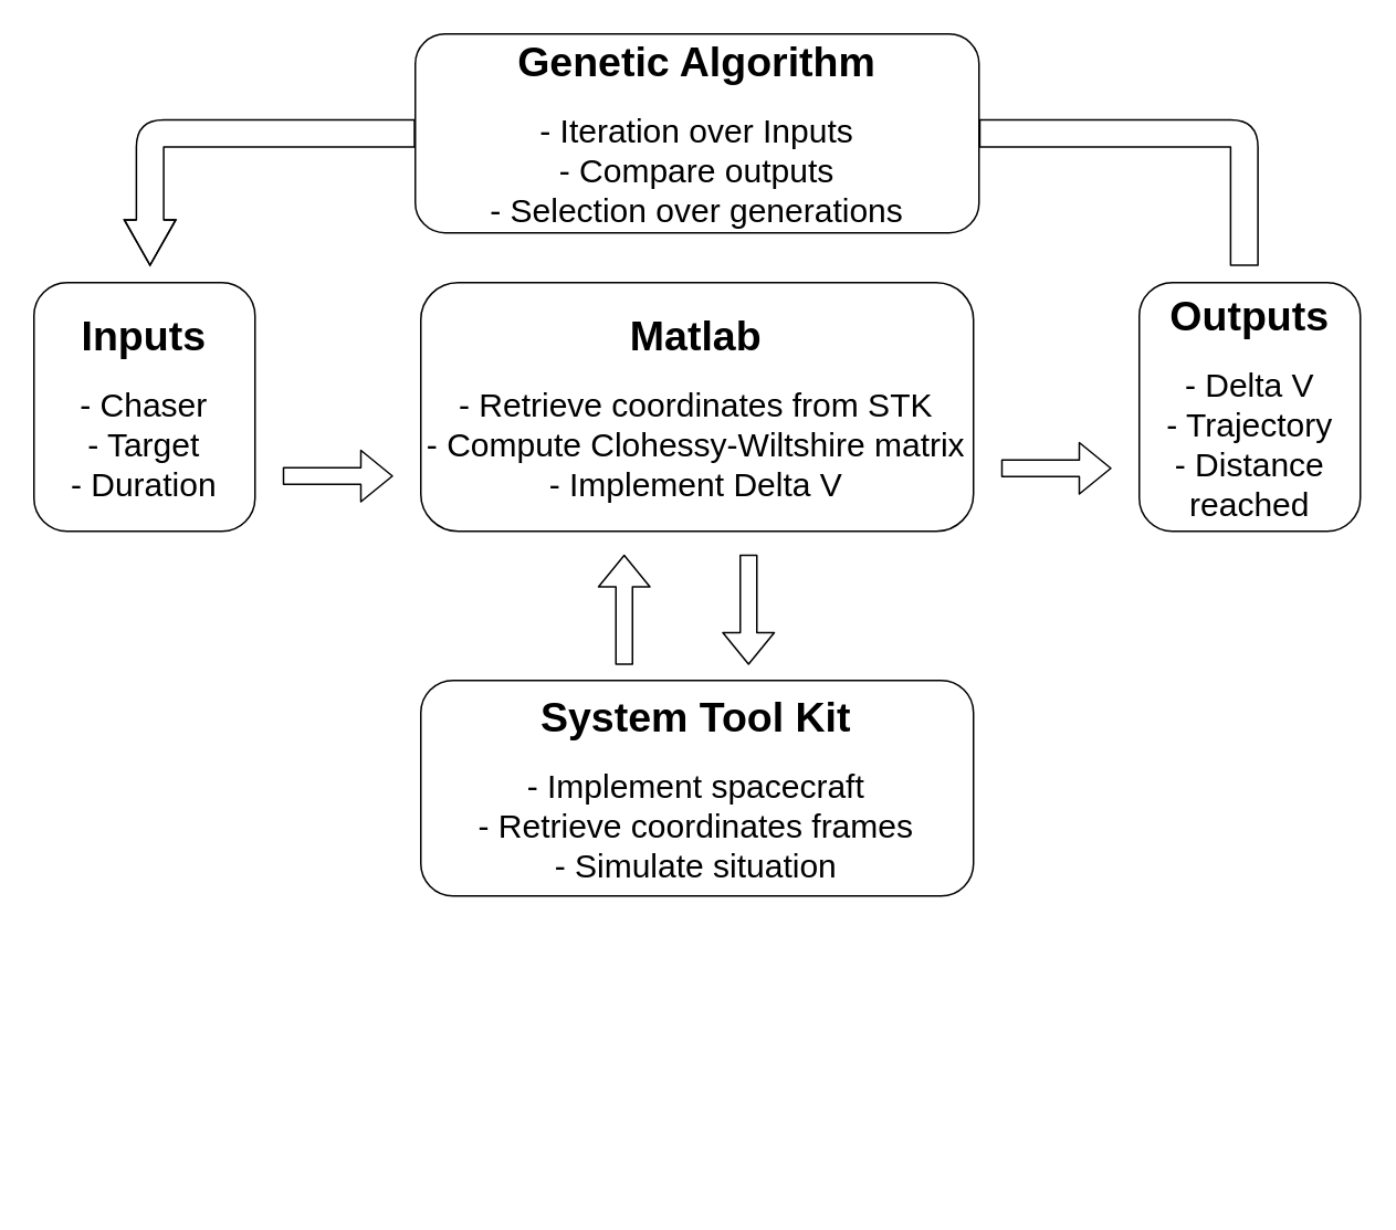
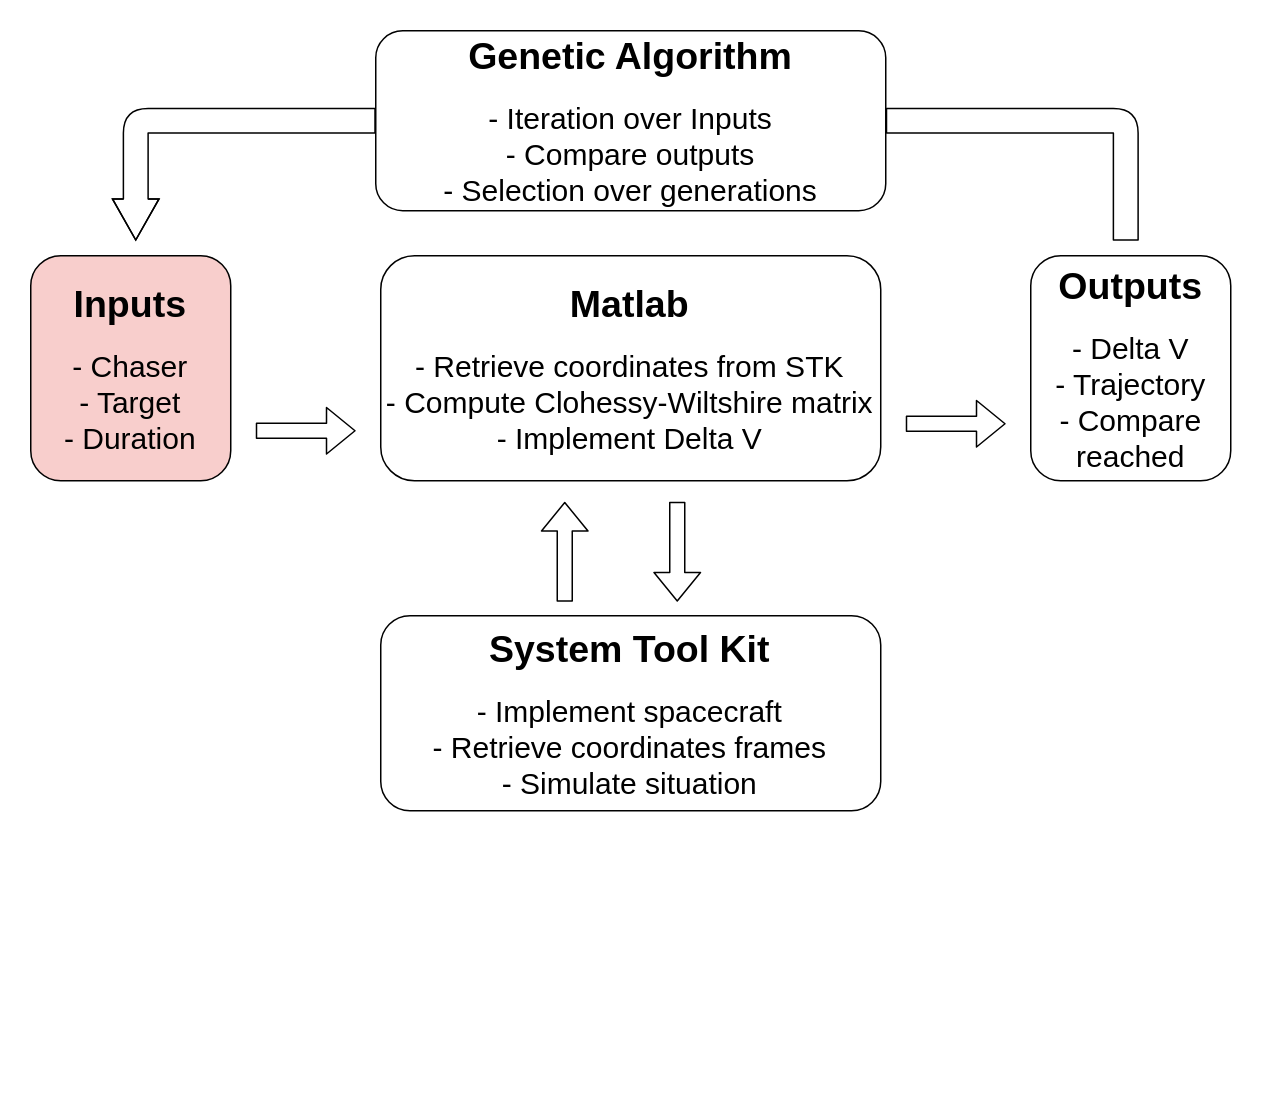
  <mxCell id="0" />
  <mxCell id="1" parent="0" />
  <mxCell id="2" value="" style="group" vertex="1" connectable="0" parent="1"><mxGeometry x="20" y="170" width="800" height="550" as="geometry" /></mxCell>
- <mxCell id="3" value="&lt;font&gt;&lt;b&gt;&lt;font style=&quot;font-size: 25px&quot;&gt;Inputs&lt;/font&gt;&lt;/b&gt;&lt;br&gt;&lt;br&gt;&lt;span style=&quot;font-size: 20px&quot;&gt;- Chaser&lt;/span&gt;&lt;br&gt;&lt;span style=&quot;font-size: 20px&quot;&gt;- Target&lt;/span&gt;&lt;br&gt;&lt;span style=&quot;font-size: 20px&quot;&gt;- Duration&lt;/span&gt;&lt;br&gt;&lt;/font&gt;" style="rounded=1;whiteSpace=wrap;html=1;" vertex="1" parent="2"><mxGeometry width="133.33" height="150" as="geometry" /></mxCell>
- <mxCell id="4" value="&lt;font&gt;&lt;b&gt;&lt;font style=&quot;font-size: 25px&quot;&gt;Outputs&lt;/font&gt;&lt;/b&gt;&lt;br&gt;&lt;br&gt;&lt;span style=&quot;font-size: 20px&quot;&gt;- Delta V&lt;/span&gt;&lt;br&gt;&lt;span style=&quot;font-size: 20px&quot;&gt;- Trajectory&lt;/span&gt;&lt;br&gt;&lt;span style=&quot;font-size: 20px&quot;&gt;- Distance reached&lt;/span&gt;&lt;br&gt;&lt;/font&gt;" style="rounded=1;whiteSpace=wrap;html=1;" vertex="1" parent="2"><mxGeometry x="666.67" width="133.33" height="150" as="geometry" /></mxCell>
+ <mxCell id="3" value="&lt;font&gt;&lt;b&gt;&lt;font style=&quot;font-size: 25px&quot;&gt;Inputs&lt;/font&gt;&lt;/b&gt;&lt;br&gt;&lt;br&gt;&lt;span style=&quot;font-size: 20px&quot;&gt;- Chaser&lt;/span&gt;&lt;br&gt;&lt;span style=&quot;font-size: 20px&quot;&gt;- Target&lt;/span&gt;&lt;br&gt;&lt;span style=&quot;font-size: 20px&quot;&gt;- Duration&lt;/span&gt;&lt;br&gt;&lt;/font&gt;" style="rounded=1;whiteSpace=wrap;html=1;fillColor=#f8cecc;" vertex="1" parent="2"><mxGeometry width="133.33" height="150" as="geometry" /></mxCell>
+ <mxCell id="4" value="&lt;font&gt;&lt;b&gt;&lt;font style=&quot;font-size: 25px&quot;&gt;Outputs&lt;/font&gt;&lt;/b&gt;&lt;br&gt;&lt;br&gt;&lt;span style=&quot;font-size: 20px&quot;&gt;- Delta V&lt;/span&gt;&lt;br&gt;&lt;span style=&quot;font-size: 20px&quot;&gt;- Trajectory&lt;/span&gt;&lt;br&gt;&lt;span style=&quot;font-size: 20px&quot;&gt;- Compare reached&lt;/span&gt;&lt;br&gt;&lt;/font&gt;" style="rounded=1;whiteSpace=wrap;html=1;" vertex="1" parent="2"><mxGeometry x="666.67" width="133.33" height="150" as="geometry" /></mxCell>
  <mxCell id="5" value="&lt;font&gt;&lt;b&gt;&lt;font style=&quot;font-size: 25px&quot;&gt;Matlab&lt;/font&gt;&lt;/b&gt;&lt;br&gt;&lt;br&gt;&lt;span style=&quot;font-size: 20px&quot;&gt;- Retrieve coordinates from STK&lt;/span&gt;&lt;br&gt;&lt;span style=&quot;font-size: 20px&quot;&gt;- Compute Clohessy-Wiltshire matrix&lt;/span&gt;&lt;br&gt;&lt;span style=&quot;font-size: 20px&quot;&gt;- Implement Delta V&lt;/span&gt;&lt;br&gt;&lt;/font&gt;" style="rounded=1;whiteSpace=wrap;html=1;" vertex="1" parent="2"><mxGeometry x="233.33" width="333.33" height="150" as="geometry" /></mxCell>
  <mxCell id="6" value="&lt;font&gt;&lt;b&gt;&lt;font style=&quot;font-size: 25px&quot;&gt;System Tool Kit&lt;/font&gt;&lt;/b&gt;&lt;br&gt;&lt;br&gt;&lt;span style=&quot;font-size: 20px&quot;&gt;- Implement spacecraft&lt;/span&gt;&lt;br&gt;&lt;span style=&quot;font-size: 20px&quot;&gt;- Retrieve coordinates frames&lt;/span&gt;&lt;br&gt;&lt;span style=&quot;font-size: 20px&quot;&gt;- Simulate situation&lt;/span&gt;&lt;br&gt;&lt;/font&gt;" style="rounded=1;whiteSpace=wrap;html=1;" vertex="1" parent="2"><mxGeometry x="233.33" y="240" width="333.33" height="130" as="geometry" /></mxCell>
  <mxCell id="7" value="" style="shape=flexArrow;endArrow=classic;html=1;" edge="1" parent="2"><mxGeometry width="50" height="50" relative="1" as="geometry"><mxPoint x="356.003" y="230.663" as="sourcePoint" /><mxPoint x="356.003" y="163.997" as="targetPoint" /></mxGeometry></mxCell>
  <mxCell id="8" value="" style="shape=flexArrow;endArrow=classic;html=1;" edge="1" parent="2"><mxGeometry width="50" height="50" relative="1" as="geometry"><mxPoint x="431.003" y="163.997" as="sourcePoint" /><mxPoint x="431.003" y="230.663" as="targetPoint" /></mxGeometry></mxCell>
  <mxCell id="9" value="" style="shape=flexArrow;endArrow=classic;html=1;" edge="1" parent="2"><mxGeometry width="50" height="50" relative="1" as="geometry"><mxPoint x="150" y="116.667" as="sourcePoint" /><mxPoint x="216.667" y="116.667" as="targetPoint" /></mxGeometry></mxCell>
  <mxCell id="10" value="" style="shape=flexArrow;endArrow=classic;html=1;" edge="1" parent="2"><mxGeometry width="50" height="50" relative="1" as="geometry"><mxPoint x="583.333" y="112.008" as="sourcePoint" /><mxPoint x="650" y="112.008" as="targetPoint" /></mxGeometry></mxCell>
  <mxCell id="11" value="" style="shape=flexArrow;endArrow=classic;html=1;endWidth=13.564;endSize=8.788;width=16.471;startArrow=none;" edge="1" parent="1" source="12"><mxGeometry width="50" height="50" relative="1" as="geometry"><mxPoint x="750" y="160" as="sourcePoint" /><mxPoint x="90" y="160" as="targetPoint" /><Array as="points"><mxPoint x="90" y="80" /></Array></mxGeometry></mxCell>
  <mxCell id="12" value="&lt;font&gt;&lt;b&gt;&lt;font style=&quot;font-size: 25px&quot;&gt;Genetic Algorithm&lt;/font&gt;&lt;/b&gt;&lt;br&gt;&lt;br&gt;&lt;span style=&quot;font-size: 20px&quot;&gt;- Iteration over Inputs&lt;/span&gt;&lt;br&gt;&lt;span style=&quot;font-size: 20px&quot;&gt;- Compare outputs&lt;/span&gt;&lt;br&gt;&lt;span style=&quot;font-size: 20px&quot;&gt;- Selection over generations&lt;/span&gt;&lt;br&gt;&lt;/font&gt;" style="rounded=1;whiteSpace=wrap;html=1;" vertex="1" parent="1"><mxGeometry x="250" y="20" width="340" height="120" as="geometry" /></mxCell>
  <mxCell id="13" value="" style="shape=flexArrow;endArrow=none;html=1;endWidth=13.564;endSize=8.788;width=16.471;" edge="1" parent="1" target="12"><mxGeometry width="50" height="50" relative="1" as="geometry"><mxPoint x="750" y="160" as="sourcePoint" /><mxPoint x="90" y="160" as="targetPoint" /><Array as="points"><mxPoint x="750" y="80" /></Array></mxGeometry></mxCell>
